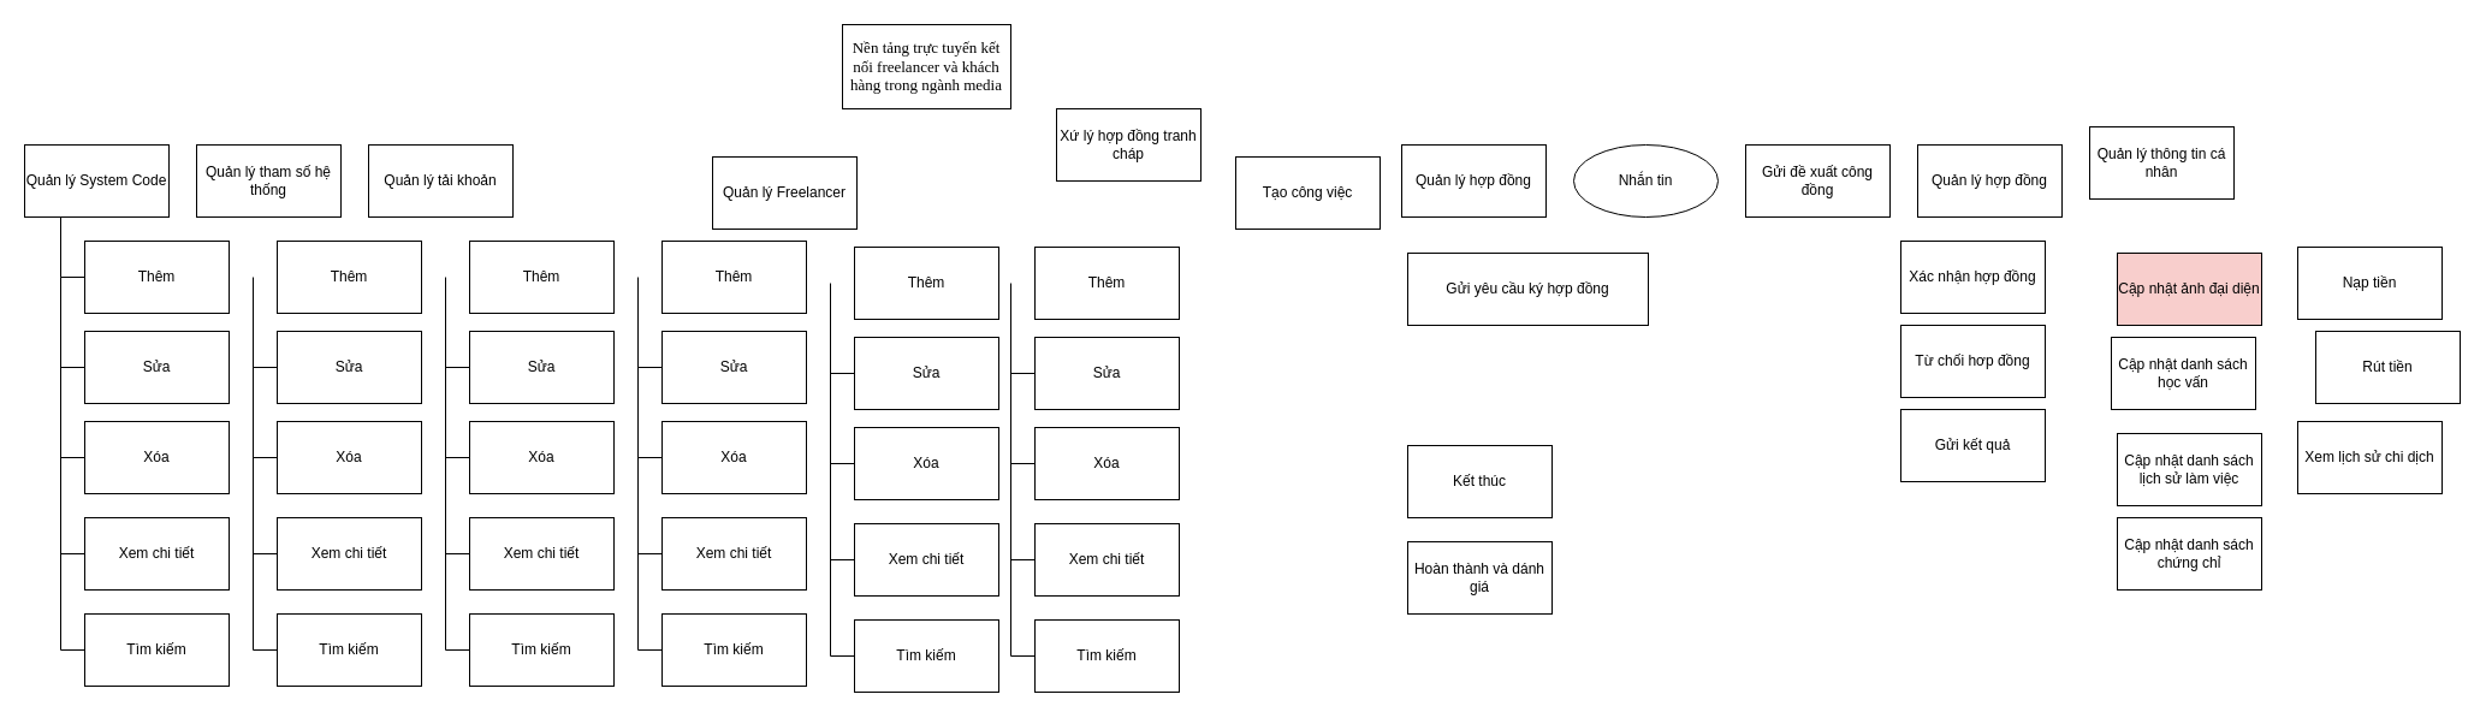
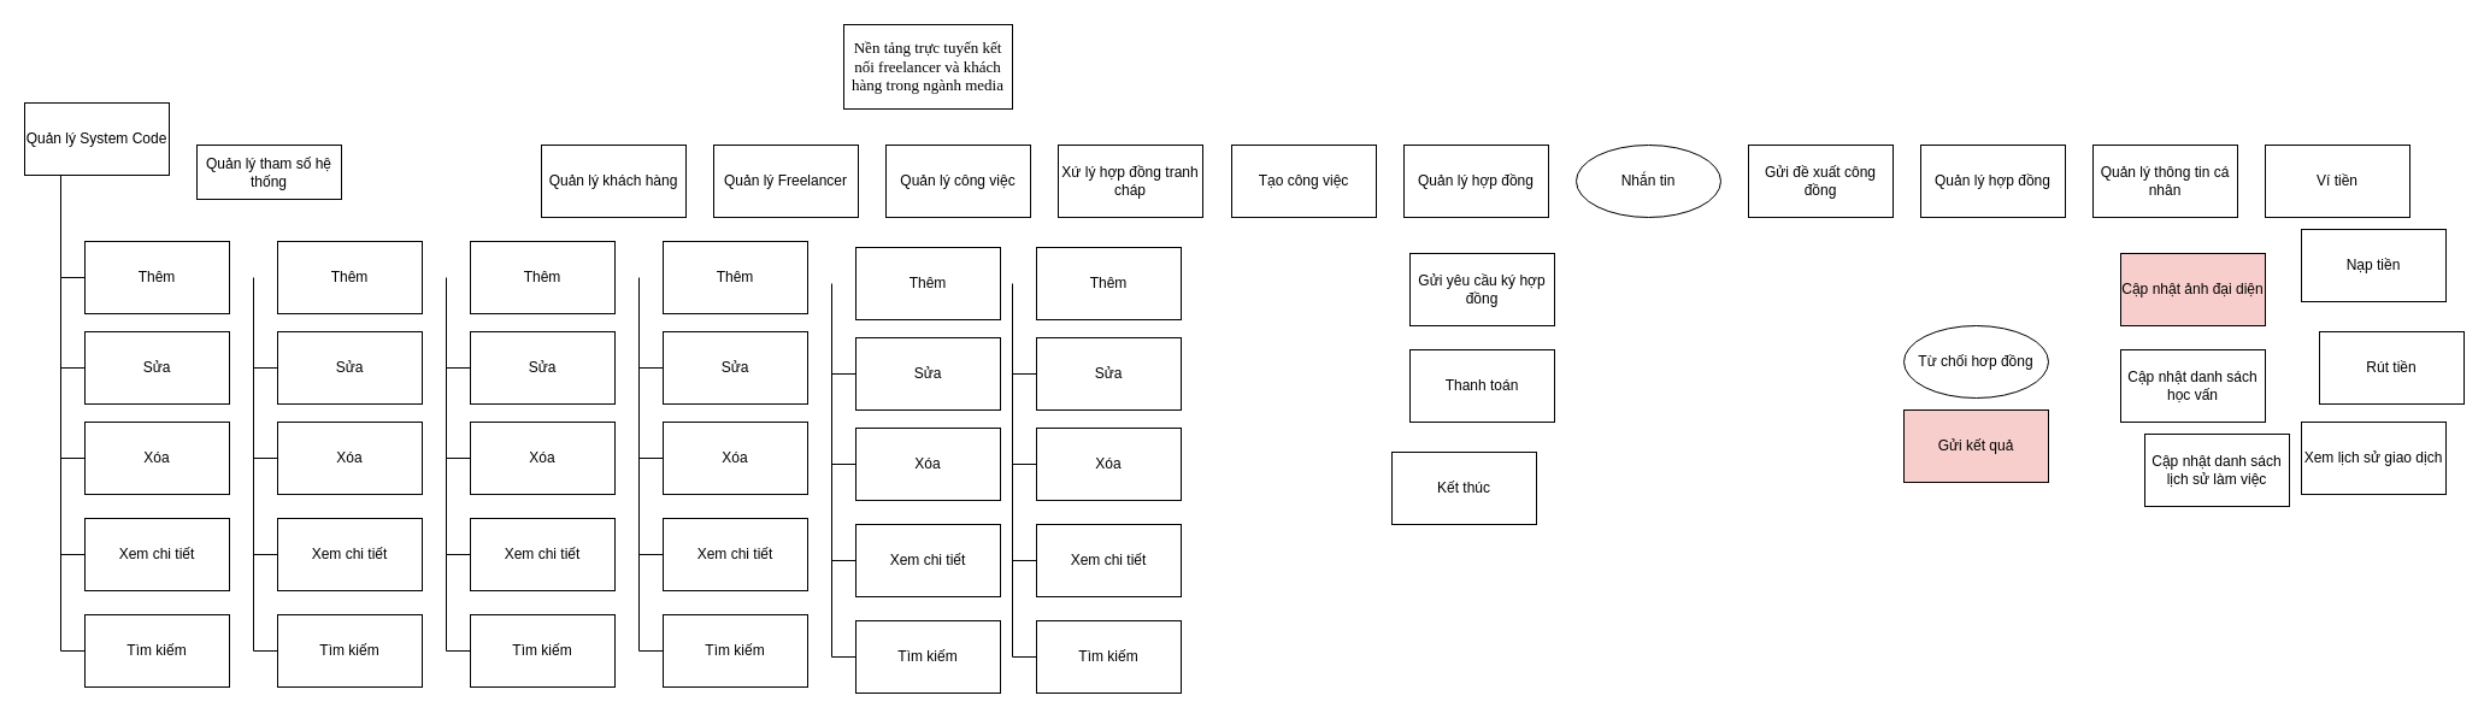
  <mxCell id="0" />
  <mxCell id="1" parent="0" />
  <mxCell id="2" value="&lt;span id=&quot;docs-internal-guid-e63f9195-7fff-ff98-d626-0c9858815c69&quot;&gt;&lt;span style=&quot;font-family: &amp;quot;Times New Roman&amp;quot;, serif; background-color: transparent; font-variant-numeric: normal; font-variant-east-asian: normal; font-variant-alternates: normal; font-variant-position: normal; font-variant-emoji: normal; vertical-align: baseline; white-space-collapse: preserve;&quot;&gt;&lt;font style=&quot;font-size: 13px;&quot;&gt;Nền tảng trực tuyến kết nối freelancer và khách hàng trong ngành media&lt;/font&gt;&lt;/span&gt;&lt;/span&gt;" style="rounded=0;whiteSpace=wrap;html=1;" vertex="1" parent="1"><mxGeometry x="700" y="20" width="140" height="70" as="geometry" /></mxCell>
- <mxCell id="3" value="Quản lý System Code" style="rounded=0;whiteSpace=wrap;html=1;" vertex="1" parent="1"><mxGeometry x="20" y="120" width="120" height="60" as="geometry" /></mxCell>
- <mxCell id="4" value="Quản lý tham số hệ thống" style="rounded=0;whiteSpace=wrap;html=1;" vertex="1" parent="1"><mxGeometry x="163" y="120" width="120" height="60" as="geometry" /></mxCell>
- <mxCell id="5" value="Quản lý tải khoản" style="rounded=0;whiteSpace=wrap;html=1;" vertex="1" parent="1"><mxGeometry x="306" y="120" width="120" height="60" as="geometry" /></mxCell>
- <mxCell id="6" value="Quản lý Freelancer" style="rounded=0;whiteSpace=wrap;html=1;" vertex="1" parent="1"><mxGeometry x="592" y="130" width="120" height="60" as="geometry" /></mxCell>
- <mxCell id="9" value="Xứ lý hợp đồng tranh cháp" style="rounded=0;whiteSpace=wrap;html=1;" vertex="1" parent="1"><mxGeometry x="878" y="90" width="120" height="60" as="geometry" /></mxCell>
- <mxCell id="10" value="Tạo công việc" style="rounded=0;whiteSpace=wrap;html=1;" vertex="1" parent="1"><mxGeometry x="1027" y="130" width="120" height="60" as="geometry" /></mxCell>
+ <mxCell id="3" value="Quản lý System Code" style="rounded=0;whiteSpace=wrap;html=1;" vertex="1" parent="1"><mxGeometry x="20" y="85" width="120" height="60" as="geometry" /></mxCell>
+ <mxCell id="4" value="Quản lý tham số hệ thống" style="rounded=0;whiteSpace=wrap;html=1;" vertex="1" parent="1"><mxGeometry x="163" y="120" width="120" height="45" as="geometry" /></mxCell>
+ <mxCell id="6" value="Quản lý Freelancer" style="rounded=0;whiteSpace=wrap;html=1;" vertex="1" parent="1"><mxGeometry x="592" y="120" width="120" height="60" as="geometry" /></mxCell>
+ <mxCell id="7" value="Quản lý khách hàng" style="rounded=0;whiteSpace=wrap;html=1;" vertex="1" parent="1"><mxGeometry x="449" y="120" width="120" height="60" as="geometry" /></mxCell>
+ <mxCell id="8" value="Quản lý công việc" style="rounded=0;whiteSpace=wrap;html=1;" vertex="1" parent="1"><mxGeometry x="735" y="120" width="120" height="60" as="geometry" /></mxCell>
+ <mxCell id="9" value="Xứ lý hợp đồng tranh cháp" style="rounded=0;whiteSpace=wrap;html=1;" vertex="1" parent="1"><mxGeometry x="878" y="120" width="120" height="60" as="geometry" /></mxCell>
+ <mxCell id="10" value="Tạo công việc" style="rounded=0;whiteSpace=wrap;html=1;" vertex="1" parent="1"><mxGeometry x="1022" y="120" width="120" height="60" as="geometry" /></mxCell>
  <mxCell id="11" value="Quản lý hợp đồng" style="rounded=0;whiteSpace=wrap;html=1;" vertex="1" parent="1"><mxGeometry x="1165" y="120" width="120" height="60" as="geometry" /></mxCell>
- <mxCell id="12" value="Gửi yêu cầu ký hợp đồng" style="rounded=0;whiteSpace=wrap;html=1;" vertex="1" parent="1"><mxGeometry x="1170" y="210" width="200" height="60" as="geometry" /></mxCell>
- <mxCell id="14" value="Kết thúc" style="rounded=0;whiteSpace=wrap;html=1;" vertex="1" parent="1"><mxGeometry x="1170" y="370" width="120" height="60" as="geometry" /></mxCell>
- <mxCell id="15" value="Hoàn thành và dánh giá" style="rounded=0;whiteSpace=wrap;html=1;" vertex="1" parent="1"><mxGeometry x="1170" y="450" width="120" height="60" as="geometry" /></mxCell>
+ <mxCell id="12" value="Gửi yêu cầu ký hợp đồng" style="rounded=0;whiteSpace=wrap;html=1;" vertex="1" parent="1"><mxGeometry x="1170" y="210" width="120" height="60" as="geometry" /></mxCell>
+ <mxCell id="13" value="Thanh toán" style="rounded=0;whiteSpace=wrap;html=1;" vertex="1" parent="1"><mxGeometry x="1170" y="290" width="120" height="60" as="geometry" /></mxCell>
+ <mxCell id="14" value="Kết thúc" style="rounded=0;whiteSpace=wrap;html=1;" vertex="1" parent="1"><mxGeometry x="1155" y="375" width="120" height="60" as="geometry" /></mxCell>
  <mxCell id="16" value="Nhắn tin" style="ellipse;whiteSpace=wrap;html=1;" vertex="1" parent="1"><mxGeometry x="1308" y="120" width="120" height="60" as="geometry" /></mxCell>
  <mxCell id="17" value="Gửi đề xuất công đồng" style="rounded=0;whiteSpace=wrap;html=1;" vertex="1" parent="1"><mxGeometry x="1451" y="120" width="120" height="60" as="geometry" /></mxCell>
  <mxCell id="18" value="Quản lý hợp đồng" style="rounded=0;whiteSpace=wrap;html=1;" vertex="1" parent="1"><mxGeometry x="1594" y="120" width="120" height="60" as="geometry" /></mxCell>
- <mxCell id="19" value="Xác nhận hợp đồng" style="rounded=0;whiteSpace=wrap;html=1;" vertex="1" parent="1"><mxGeometry x="1580" y="200" width="120" height="60" as="geometry" /></mxCell>
- <mxCell id="20" value="Từ chối hơp đồng" style="rounded=0;whiteSpace=wrap;html=1;" vertex="1" parent="1"><mxGeometry x="1580" y="270" width="120" height="60" as="geometry" /></mxCell>
- <mxCell id="21" value="Gửi kết quả" style="rounded=0;whiteSpace=wrap;html=1;" vertex="1" parent="1"><mxGeometry x="1580" y="340" width="120" height="60" as="geometry" /></mxCell>
- <mxCell id="22" value="Quản lý thông tin cá nhân" style="rounded=0;whiteSpace=wrap;html=1;" vertex="1" parent="1"><mxGeometry x="1737" y="105" width="120" height="60" as="geometry" /></mxCell>
+ <mxCell id="20" value="Từ chối hơp đồng" style="ellipse;whiteSpace=wrap;html=1;" vertex="1" parent="1"><mxGeometry x="1580" y="270" width="120" height="60" as="geometry" /></mxCell>
+ <mxCell id="21" value="Gửi kết quả" style="rounded=0;whiteSpace=wrap;html=1;fillColor=#f8cecc;" vertex="1" parent="1"><mxGeometry x="1580" y="340" width="120" height="60" as="geometry" /></mxCell>
+ <mxCell id="22" value="Quản lý thông tin cá nhân" style="rounded=0;whiteSpace=wrap;html=1;" vertex="1" parent="1"><mxGeometry x="1737" y="120" width="120" height="60" as="geometry" /></mxCell>
  <mxCell id="23" value="Cập nhật ảnh đại diện" style="rounded=0;whiteSpace=wrap;html=1;fillColor=#f8cecc;" vertex="1" parent="1"><mxGeometry x="1760" y="210" width="120" height="60" as="geometry" /></mxCell>
- <mxCell id="24" value="Cập nhật danh sách học vấn" style="rounded=0;whiteSpace=wrap;html=1;" vertex="1" parent="1"><mxGeometry x="1755" y="280" width="120" height="60" as="geometry" /></mxCell>
- <mxCell id="25" value="Cập nhật danh sách lịch sử làm việc" style="rounded=0;whiteSpace=wrap;html=1;" vertex="1" parent="1"><mxGeometry x="1760" y="360" width="120" height="60" as="geometry" /></mxCell>
- <mxCell id="26" value="Cập nhật danh sách chứng chỉ" style="rounded=0;whiteSpace=wrap;html=1;" vertex="1" parent="1"><mxGeometry x="1760" y="430" width="120" height="60" as="geometry" /></mxCell>
- <mxCell id="28" value="Nạp tiền" style="rounded=0;whiteSpace=wrap;html=1;" vertex="1" parent="1"><mxGeometry x="1910" y="205" width="120" height="60" as="geometry" /></mxCell>
+ <mxCell id="24" value="Cập nhật danh sách học vấn" style="rounded=0;whiteSpace=wrap;html=1;" vertex="1" parent="1"><mxGeometry x="1760" y="290" width="120" height="60" as="geometry" /></mxCell>
+ <mxCell id="25" value="Cập nhật danh sách lịch sử làm việc" style="rounded=0;whiteSpace=wrap;html=1;" vertex="1" parent="1"><mxGeometry x="1780" y="360" width="120" height="60" as="geometry" /></mxCell>
+ <mxCell id="27" value="Ví tiền" style="rounded=0;whiteSpace=wrap;html=1;" vertex="1" parent="1"><mxGeometry x="1880" y="120" width="120" height="60" as="geometry" /></mxCell>
+ <mxCell id="28" value="Nạp tiền" style="rounded=0;whiteSpace=wrap;html=1;" vertex="1" parent="1"><mxGeometry x="1910" y="190" width="120" height="60" as="geometry" /></mxCell>
  <mxCell id="29" value="Rút tiền" style="rounded=0;whiteSpace=wrap;html=1;" vertex="1" parent="1"><mxGeometry x="1925" y="275" width="120" height="60" as="geometry" /></mxCell>
- <mxCell id="30" value="Xem lịch sử chi dịch" style="rounded=0;whiteSpace=wrap;html=1;" vertex="1" parent="1"><mxGeometry x="1910" y="350" width="120" height="60" as="geometry" /></mxCell>
+ <mxCell id="30" value="Xem lịch sử giao dịch" style="rounded=0;whiteSpace=wrap;html=1;" vertex="1" parent="1"><mxGeometry x="1910" y="350" width="120" height="60" as="geometry" /></mxCell>
  <mxCell id="31" value="Thêm" style="rounded=0;whiteSpace=wrap;html=1;" vertex="1" parent="1"><mxGeometry x="70" y="200" width="120" height="60" as="geometry" /></mxCell>
  <mxCell id="32" value="Sửa" style="rounded=0;whiteSpace=wrap;html=1;" vertex="1" parent="1"><mxGeometry x="70" y="275" width="120" height="60" as="geometry" /></mxCell>
  <mxCell id="33" value="Xóa" style="rounded=0;whiteSpace=wrap;html=1;" vertex="1" parent="1"><mxGeometry x="70" y="350" width="120" height="60" as="geometry" /></mxCell>
  <mxCell id="34" value="Tìm kiếm" style="rounded=0;whiteSpace=wrap;html=1;" vertex="1" parent="1"><mxGeometry x="70" y="510" width="120" height="60" as="geometry" /></mxCell>
  <mxCell id="35" value="Xem chi tiết" style="rounded=0;whiteSpace=wrap;html=1;" vertex="1" parent="1"><mxGeometry x="70" y="430" width="120" height="60" as="geometry" /></mxCell>
  <mxCell id="36" value="" style="endArrow=none;html=1;rounded=0;exitX=0;exitY=0.5;exitDx=0;exitDy=0;entryX=0.25;entryY=1;entryDx=0;entryDy=0;" edge="1" parent="1" source="31" target="3"><mxGeometry width="50" height="50" relative="1" as="geometry"><mxPoint x="-20" y="230" as="sourcePoint" /><mxPoint x="30" y="180" as="targetPoint" /><Array as="points"><mxPoint x="50" y="230" /></Array></mxGeometry></mxCell>
  <mxCell id="37" value="" style="endArrow=none;html=1;rounded=0;exitX=0;exitY=0.5;exitDx=0;exitDy=0;" edge="1" parent="1" source="34"><mxGeometry width="50" height="50" relative="1" as="geometry"><mxPoint x="50" y="520" as="sourcePoint" /><mxPoint x="50" y="230" as="targetPoint" /><Array as="points"><mxPoint x="50" y="540" /></Array></mxGeometry></mxCell>
  <mxCell id="38" value="" style="endArrow=none;html=1;rounded=0;entryX=0;entryY=0.5;entryDx=0;entryDy=0;" edge="1" parent="1" target="32"><mxGeometry width="50" height="50" relative="1" as="geometry"><mxPoint x="50" y="305" as="sourcePoint" /><mxPoint x="100" y="260" as="targetPoint" /><Array as="points" /></mxGeometry></mxCell>
  <mxCell id="39" value="" style="endArrow=none;html=1;rounded=0;entryX=0;entryY=0.5;entryDx=0;entryDy=0;" edge="1" parent="1" target="33"><mxGeometry width="50" height="50" relative="1" as="geometry"><mxPoint x="50" y="380" as="sourcePoint" /><mxPoint x="80" y="340" as="targetPoint" /></mxGeometry></mxCell>
  <mxCell id="40" value="" style="endArrow=none;html=1;rounded=0;" edge="1" parent="1"><mxGeometry width="50" height="50" relative="1" as="geometry"><mxPoint x="50" y="460" as="sourcePoint" /><mxPoint x="70" y="460" as="targetPoint" /></mxGeometry></mxCell>
  <mxCell id="41" value="Thêm" style="rounded=0;whiteSpace=wrap;html=1;" vertex="1" parent="1"><mxGeometry x="230" y="200" width="120" height="60" as="geometry" /></mxCell>
  <mxCell id="42" value="Sửa" style="rounded=0;whiteSpace=wrap;html=1;" vertex="1" parent="1"><mxGeometry x="230" y="275" width="120" height="60" as="geometry" /></mxCell>
  <mxCell id="43" value="Xóa" style="rounded=0;whiteSpace=wrap;html=1;" vertex="1" parent="1"><mxGeometry x="230" y="350" width="120" height="60" as="geometry" /></mxCell>
  <mxCell id="44" value="Tìm kiếm" style="rounded=0;whiteSpace=wrap;html=1;" vertex="1" parent="1"><mxGeometry x="230" y="510" width="120" height="60" as="geometry" /></mxCell>
  <mxCell id="45" value="Xem chi tiết" style="rounded=0;whiteSpace=wrap;html=1;" vertex="1" parent="1"><mxGeometry x="230" y="430" width="120" height="60" as="geometry" /></mxCell>
  <mxCell id="46" value="" style="endArrow=none;html=1;rounded=0;exitX=0;exitY=0.5;exitDx=0;exitDy=0;" edge="1" parent="1" source="44"><mxGeometry width="50" height="50" relative="1" as="geometry"><mxPoint x="210" y="520" as="sourcePoint" /><mxPoint x="210" y="230" as="targetPoint" /><Array as="points"><mxPoint x="210" y="540" /></Array></mxGeometry></mxCell>
  <mxCell id="47" value="" style="endArrow=none;html=1;rounded=0;entryX=0;entryY=0.5;entryDx=0;entryDy=0;" edge="1" parent="1" target="42"><mxGeometry width="50" height="50" relative="1" as="geometry"><mxPoint x="210" y="305" as="sourcePoint" /><mxPoint x="260" y="260" as="targetPoint" /><Array as="points" /></mxGeometry></mxCell>
  <mxCell id="48" value="" style="endArrow=none;html=1;rounded=0;entryX=0;entryY=0.5;entryDx=0;entryDy=0;" edge="1" parent="1" target="43"><mxGeometry width="50" height="50" relative="1" as="geometry"><mxPoint x="210" y="380" as="sourcePoint" /><mxPoint x="240" y="340" as="targetPoint" /></mxGeometry></mxCell>
  <mxCell id="49" value="" style="endArrow=none;html=1;rounded=0;" edge="1" parent="1"><mxGeometry width="50" height="50" relative="1" as="geometry"><mxPoint x="210" y="460" as="sourcePoint" /><mxPoint x="230" y="460" as="targetPoint" /></mxGeometry></mxCell>
  <mxCell id="50" value="Thêm" style="rounded=0;whiteSpace=wrap;html=1;" vertex="1" parent="1"><mxGeometry x="390" y="200" width="120" height="60" as="geometry" /></mxCell>
  <mxCell id="51" value="Sửa" style="rounded=0;whiteSpace=wrap;html=1;" vertex="1" parent="1"><mxGeometry x="390" y="275" width="120" height="60" as="geometry" /></mxCell>
  <mxCell id="52" value="Xóa" style="rounded=0;whiteSpace=wrap;html=1;" vertex="1" parent="1"><mxGeometry x="390" y="350" width="120" height="60" as="geometry" /></mxCell>
  <mxCell id="53" value="Tìm kiếm" style="rounded=0;whiteSpace=wrap;html=1;" vertex="1" parent="1"><mxGeometry x="390" y="510" width="120" height="60" as="geometry" /></mxCell>
  <mxCell id="54" value="Xem chi tiết" style="rounded=0;whiteSpace=wrap;html=1;" vertex="1" parent="1"><mxGeometry x="390" y="430" width="120" height="60" as="geometry" /></mxCell>
  <mxCell id="55" value="" style="endArrow=none;html=1;rounded=0;exitX=0;exitY=0.5;exitDx=0;exitDy=0;" edge="1" parent="1" source="53"><mxGeometry width="50" height="50" relative="1" as="geometry"><mxPoint x="370" y="520" as="sourcePoint" /><mxPoint x="370" y="230" as="targetPoint" /><Array as="points"><mxPoint x="370" y="540" /></Array></mxGeometry></mxCell>
  <mxCell id="56" value="" style="endArrow=none;html=1;rounded=0;entryX=0;entryY=0.5;entryDx=0;entryDy=0;" edge="1" parent="1" target="51"><mxGeometry width="50" height="50" relative="1" as="geometry"><mxPoint x="370" y="305" as="sourcePoint" /><mxPoint x="420" y="260" as="targetPoint" /><Array as="points" /></mxGeometry></mxCell>
  <mxCell id="57" value="" style="endArrow=none;html=1;rounded=0;entryX=0;entryY=0.5;entryDx=0;entryDy=0;" edge="1" parent="1" target="52"><mxGeometry width="50" height="50" relative="1" as="geometry"><mxPoint x="370" y="380" as="sourcePoint" /><mxPoint x="400" y="340" as="targetPoint" /></mxGeometry></mxCell>
  <mxCell id="58" value="" style="endArrow=none;html=1;rounded=0;" edge="1" parent="1"><mxGeometry width="50" height="50" relative="1" as="geometry"><mxPoint x="370" y="460" as="sourcePoint" /><mxPoint x="390" y="460" as="targetPoint" /></mxGeometry></mxCell>
  <mxCell id="59" value="Thêm" style="rounded=0;whiteSpace=wrap;html=1;" vertex="1" parent="1"><mxGeometry x="550" y="200" width="120" height="60" as="geometry" /></mxCell>
  <mxCell id="60" value="Sửa" style="rounded=0;whiteSpace=wrap;html=1;" vertex="1" parent="1"><mxGeometry x="550" y="275" width="120" height="60" as="geometry" /></mxCell>
  <mxCell id="61" value="Xóa" style="rounded=0;whiteSpace=wrap;html=1;" vertex="1" parent="1"><mxGeometry x="550" y="350" width="120" height="60" as="geometry" /></mxCell>
  <mxCell id="62" value="Tìm kiếm" style="rounded=0;whiteSpace=wrap;html=1;" vertex="1" parent="1"><mxGeometry x="550" y="510" width="120" height="60" as="geometry" /></mxCell>
  <mxCell id="63" value="Xem chi tiết" style="rounded=0;whiteSpace=wrap;html=1;" vertex="1" parent="1"><mxGeometry x="550" y="430" width="120" height="60" as="geometry" /></mxCell>
  <mxCell id="64" value="" style="endArrow=none;html=1;rounded=0;exitX=0;exitY=0.5;exitDx=0;exitDy=0;" edge="1" parent="1" source="62"><mxGeometry width="50" height="50" relative="1" as="geometry"><mxPoint x="530" y="520" as="sourcePoint" /><mxPoint x="530" y="230" as="targetPoint" /><Array as="points"><mxPoint x="530" y="540" /></Array></mxGeometry></mxCell>
  <mxCell id="65" value="" style="endArrow=none;html=1;rounded=0;entryX=0;entryY=0.5;entryDx=0;entryDy=0;" edge="1" parent="1" target="60"><mxGeometry width="50" height="50" relative="1" as="geometry"><mxPoint x="530" y="305" as="sourcePoint" /><mxPoint x="580" y="260" as="targetPoint" /><Array as="points" /></mxGeometry></mxCell>
  <mxCell id="66" value="" style="endArrow=none;html=1;rounded=0;entryX=0;entryY=0.5;entryDx=0;entryDy=0;" edge="1" parent="1" target="61"><mxGeometry width="50" height="50" relative="1" as="geometry"><mxPoint x="530" y="380" as="sourcePoint" /><mxPoint x="560" y="340" as="targetPoint" /></mxGeometry></mxCell>
  <mxCell id="67" value="" style="endArrow=none;html=1;rounded=0;" edge="1" parent="1"><mxGeometry width="50" height="50" relative="1" as="geometry"><mxPoint x="530" y="460" as="sourcePoint" /><mxPoint x="550" y="460" as="targetPoint" /></mxGeometry></mxCell>
  <mxCell id="68" value="Thêm" style="rounded=0;whiteSpace=wrap;html=1;" vertex="1" parent="1"><mxGeometry x="710" y="205" width="120" height="60" as="geometry" /></mxCell>
  <mxCell id="69" value="Sửa" style="rounded=0;whiteSpace=wrap;html=1;" vertex="1" parent="1"><mxGeometry x="710" y="280" width="120" height="60" as="geometry" /></mxCell>
  <mxCell id="70" value="Xóa" style="rounded=0;whiteSpace=wrap;html=1;" vertex="1" parent="1"><mxGeometry x="710" y="355" width="120" height="60" as="geometry" /></mxCell>
  <mxCell id="71" value="Tìm kiếm" style="rounded=0;whiteSpace=wrap;html=1;" vertex="1" parent="1"><mxGeometry x="710" y="515" width="120" height="60" as="geometry" /></mxCell>
  <mxCell id="72" value="Xem chi tiết" style="rounded=0;whiteSpace=wrap;html=1;" vertex="1" parent="1"><mxGeometry x="710" y="435" width="120" height="60" as="geometry" /></mxCell>
  <mxCell id="73" value="" style="endArrow=none;html=1;rounded=0;exitX=0;exitY=0.5;exitDx=0;exitDy=0;" edge="1" parent="1" source="71"><mxGeometry width="50" height="50" relative="1" as="geometry"><mxPoint x="690" y="525" as="sourcePoint" /><mxPoint x="690" y="235" as="targetPoint" /><Array as="points"><mxPoint x="690" y="545" /></Array></mxGeometry></mxCell>
  <mxCell id="74" value="" style="endArrow=none;html=1;rounded=0;entryX=0;entryY=0.5;entryDx=0;entryDy=0;" edge="1" parent="1" target="69"><mxGeometry width="50" height="50" relative="1" as="geometry"><mxPoint x="690" y="310" as="sourcePoint" /><mxPoint x="740" y="265" as="targetPoint" /><Array as="points" /></mxGeometry></mxCell>
  <mxCell id="75" value="" style="endArrow=none;html=1;rounded=0;entryX=0;entryY=0.5;entryDx=0;entryDy=0;" edge="1" parent="1" target="70"><mxGeometry width="50" height="50" relative="1" as="geometry"><mxPoint x="690" y="385" as="sourcePoint" /><mxPoint x="720" y="345" as="targetPoint" /></mxGeometry></mxCell>
  <mxCell id="76" value="" style="endArrow=none;html=1;rounded=0;" edge="1" parent="1"><mxGeometry width="50" height="50" relative="1" as="geometry"><mxPoint x="690" y="465" as="sourcePoint" /><mxPoint x="710" y="465" as="targetPoint" /></mxGeometry></mxCell>
  <mxCell id="77" value="Thêm" style="rounded=0;whiteSpace=wrap;html=1;" vertex="1" parent="1"><mxGeometry x="860" y="205" width="120" height="60" as="geometry" /></mxCell>
  <mxCell id="78" value="Sửa" style="rounded=0;whiteSpace=wrap;html=1;" vertex="1" parent="1"><mxGeometry x="860" y="280" width="120" height="60" as="geometry" /></mxCell>
  <mxCell id="79" value="Xóa" style="rounded=0;whiteSpace=wrap;html=1;" vertex="1" parent="1"><mxGeometry x="860" y="355" width="120" height="60" as="geometry" /></mxCell>
  <mxCell id="80" value="Tìm kiếm" style="rounded=0;whiteSpace=wrap;html=1;" vertex="1" parent="1"><mxGeometry x="860" y="515" width="120" height="60" as="geometry" /></mxCell>
  <mxCell id="81" value="Xem chi tiết" style="rounded=0;whiteSpace=wrap;html=1;" vertex="1" parent="1"><mxGeometry x="860" y="435" width="120" height="60" as="geometry" /></mxCell>
  <mxCell id="82" value="" style="endArrow=none;html=1;rounded=0;exitX=0;exitY=0.5;exitDx=0;exitDy=0;" edge="1" parent="1" source="80"><mxGeometry width="50" height="50" relative="1" as="geometry"><mxPoint x="840" y="525" as="sourcePoint" /><mxPoint x="840" y="235" as="targetPoint" /><Array as="points"><mxPoint x="840" y="545" /></Array></mxGeometry></mxCell>
  <mxCell id="83" value="" style="endArrow=none;html=1;rounded=0;entryX=0;entryY=0.5;entryDx=0;entryDy=0;" edge="1" parent="1" target="78"><mxGeometry width="50" height="50" relative="1" as="geometry"><mxPoint x="840" y="310" as="sourcePoint" /><mxPoint x="890" y="265" as="targetPoint" /><Array as="points" /></mxGeometry></mxCell>
  <mxCell id="84" value="" style="endArrow=none;html=1;rounded=0;entryX=0;entryY=0.5;entryDx=0;entryDy=0;" edge="1" parent="1" target="79"><mxGeometry width="50" height="50" relative="1" as="geometry"><mxPoint x="840" y="385" as="sourcePoint" /><mxPoint x="870" y="345" as="targetPoint" /></mxGeometry></mxCell>
  <mxCell id="85" value="" style="endArrow=none;html=1;rounded=0;" edge="1" parent="1"><mxGeometry width="50" height="50" relative="1" as="geometry"><mxPoint x="840" y="465" as="sourcePoint" /><mxPoint x="860" y="465" as="targetPoint" /></mxGeometry></mxCell>
